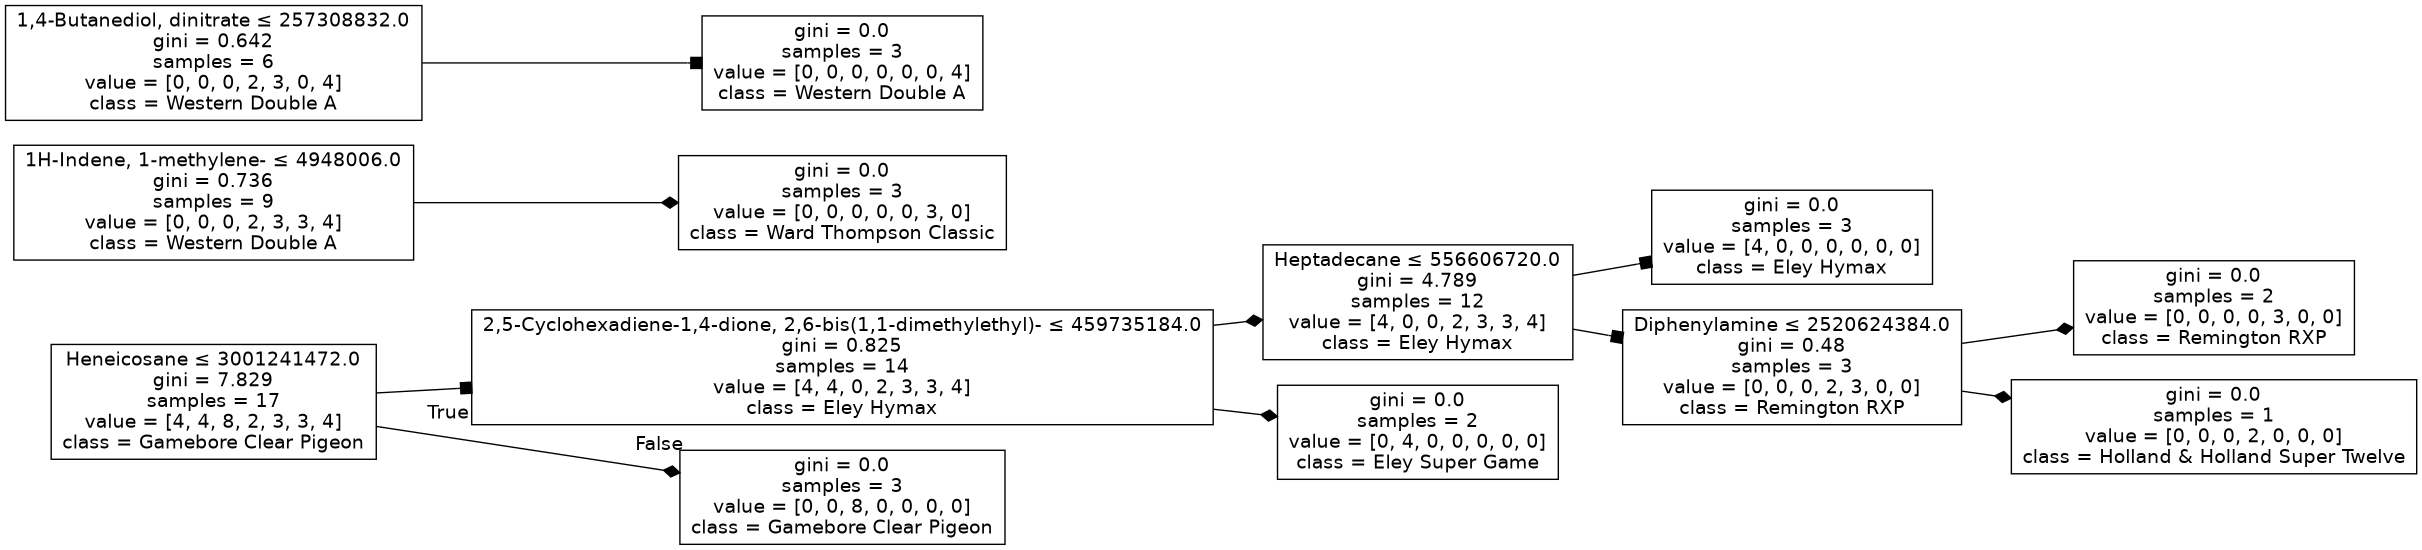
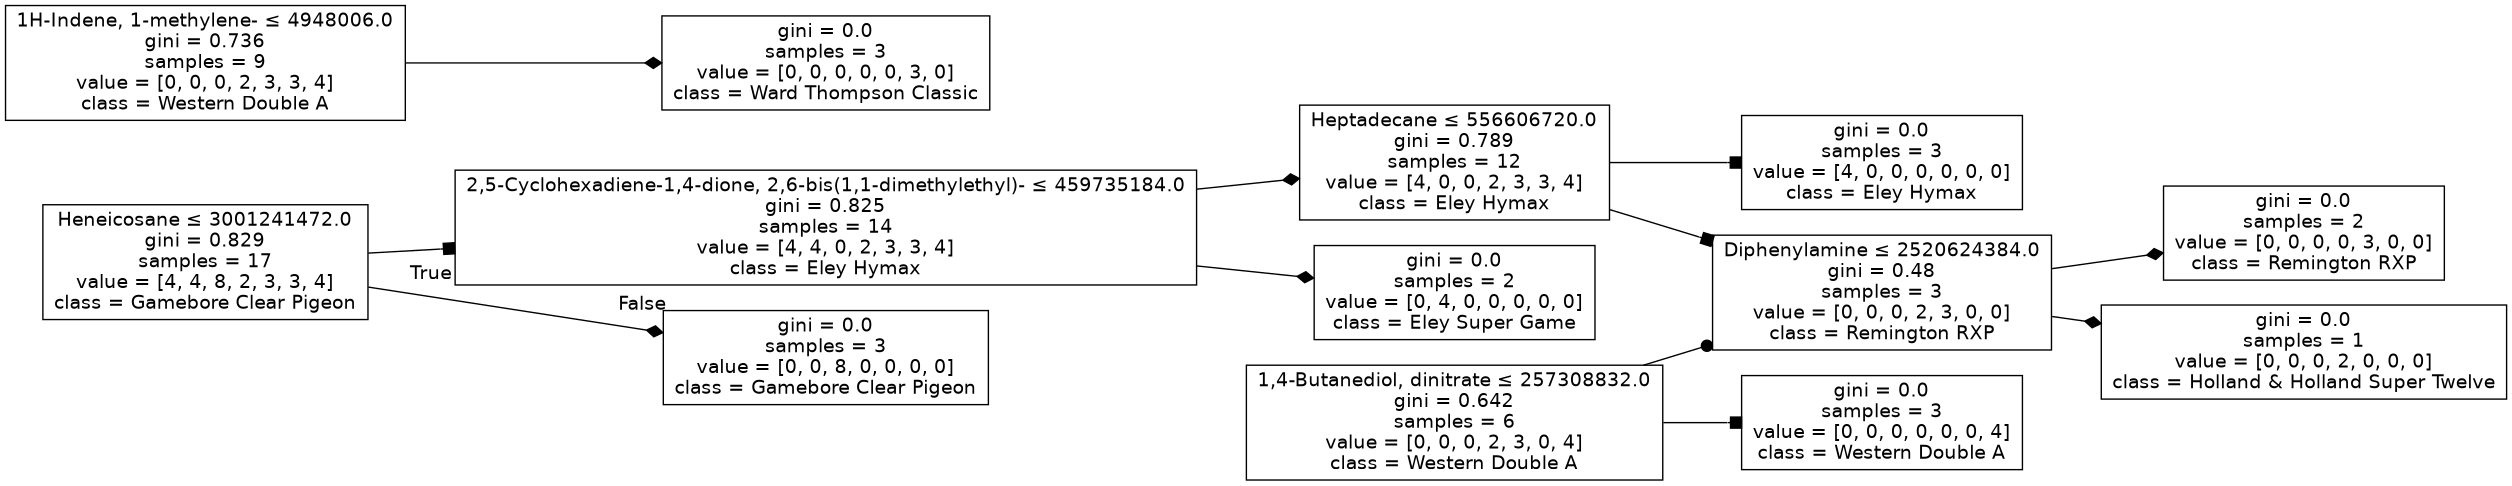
  digraph {
    rankdir=LR
    node [fontname=helvetica shape=box]
    edge [arrowhead=diamond fontname=helvetica]
-   n1 [label=<Heneicosane &le; 3001241472.0<br/>gini = 7.829<br/>samples = 17<br/>value = [4, 4, 8, 2, 3, 3, 4]<br/>class = Gamebore Clear Pigeon>]
+   n1 [label=<Heneicosane &le; 3001241472.0<br/>gini = 0.829<br/>samples = 17<br/>value = [4, 4, 8, 2, 3, 3, 4]<br/>class = Gamebore Clear Pigeon>]
    n2 [label=<2,5-Cyclohexadiene-1,4-dione, 2,6-bis(1,1-dimethylethyl)- &le; 459735184.0<br/>gini = 0.825<br/>samples = 14<br/>value = [4, 4, 0, 2, 3, 3, 4]<br/>class = Eley Hymax>]
    n3 [label=<gini = 0.0<br/>samples = 3<br/>value = [0, 0, 8, 0, 0, 0, 0]<br/>class = Gamebore Clear Pigeon>]
-   n4 [label=<Heptadecane &le; 556606720.0<br/>gini = 4.789<br/>samples = 12<br/>value = [4, 0, 0, 2, 3, 3, 4]<br/>class = Eley Hymax>]
+   n4 [label=<Heptadecane &le; 556606720.0<br/>gini = 0.789<br/>samples = 12<br/>value = [4, 0, 0, 2, 3, 3, 4]<br/>class = Eley Hymax>]
    n5 [label=<gini = 0.0<br/>samples = 2<br/>value = [0, 4, 0, 0, 0, 0, 0]<br/>class = Eley Super Game>]
    n6 [label=<gini = 0.0<br/>samples = 3<br/>value = [4, 0, 0, 0, 0, 0, 0]<br/>class = Eley Hymax>]
    n7 [label=<Diphenylamine &le; 2520624384.0<br/>gini = 0.48<br/>samples = 3<br/>value = [0, 0, 0, 2, 3, 0, 0]<br/>class = Remington RXP>]
    n8 [label=<1H-Indene, 1-methylene- &le; 4948006.0<br/>gini = 0.736<br/>samples = 9<br/>value = [0, 0, 0, 2, 3, 3, 4]<br/>class = Western Double A>]
    n9 [label=<gini = 0.0<br/>samples = 3<br/>value = [0, 0, 0, 0, 0, 3, 0]<br/>class = Ward Thompson Classic>]
    n10 [label=<1,4-Butanediol, dinitrate &le; 257308832.0<br/>gini = 0.642<br/>samples = 6<br/>value = [0, 0, 0, 2, 3, 0, 4]<br/>class = Western Double A>]
    n11 [label=<gini = 0.0<br/>samples = 3<br/>value = [0, 0, 0, 0, 0, 0, 4]<br/>class = Western Double A>]
    n12 [label=<gini = 0.0<br/>samples = 2<br/>value = [0, 0, 0, 0, 3, 0, 0]<br/>class = Remington RXP>]
    n13 [label=<gini = 0.0<br/>samples = 1<br/>value = [0, 0, 0, 2, 0, 0, 0]<br/>class = Holland &amp; Holland Super Twelve>]
    n1 -> n2 [arrowhead=box headlabel=True labelangle=45 labeldistance=2.5]
    n1 -> n3 [headlabel=False labelangle=-45 labeldistance=2.5]
    n2 -> n4
    n2 -> n5
    n4 -> n6 [arrowhead=box]
    n4 -> n7 [arrowhead=box]
    n7 -> n12
    n7 -> n13
    n8 -> n9
+   n10 -> n7 [arrowhead=dot]
    n10 -> n11 [arrowhead=box]
  }
